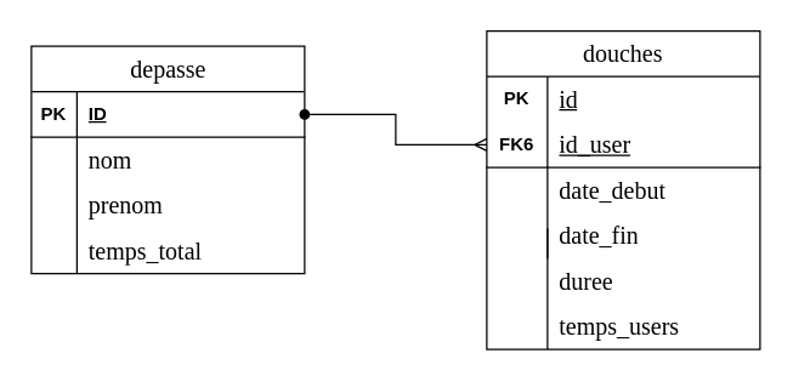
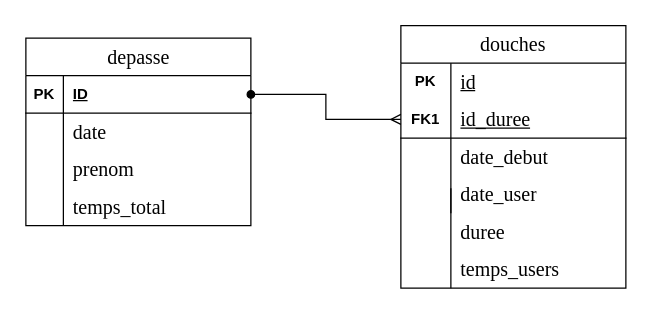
  <mxCell id="0" />
  <mxCell id="1" parent="0" />
  <mxCell id="2" value="&lt;span style=&quot;caret-color: rgb(0, 0, 0); font-family: -webkit-standard; font-size: medium; font-weight: 400; text-align: start; text-wrap: wrap;&quot;&gt;depasse&lt;/span&gt;" style="shape=table;startSize=30;container=1;collapsible=1;childLayout=tableLayout;fixedRows=1;rowLines=0;fontStyle=1;align=center;resizeLast=1;html=1;" vertex="1" parent="1"><mxGeometry x="20" y="30" width="180" height="150" as="geometry" /></mxCell>
  <mxCell id="3" value="" style="shape=tableRow;horizontal=0;startSize=0;swimlaneHead=0;swimlaneBody=0;fillColor=none;collapsible=0;dropTarget=0;points=[[0,0.5],[1,0.5]];portConstraint=eastwest;top=0;left=0;right=0;bottom=1;" vertex="1" parent="2"><mxGeometry y="30" width="180" height="30" as="geometry" /></mxCell>
  <mxCell id="4" value="PK" style="shape=partialRectangle;connectable=0;fillColor=none;top=0;left=0;bottom=0;right=0;fontStyle=1;overflow=hidden;whiteSpace=wrap;html=1;" vertex="1" parent="3"><mxGeometry width="30" height="30" as="geometry"><mxRectangle width="30" height="30" as="alternateBounds" /></mxGeometry></mxCell>
  <mxCell id="5" value="ID" style="shape=partialRectangle;connectable=0;fillColor=none;top=0;left=0;bottom=0;right=0;align=left;spacingLeft=6;fontStyle=5;overflow=hidden;whiteSpace=wrap;html=1;" vertex="1" parent="3"><mxGeometry x="30" width="150" height="30" as="geometry"><mxRectangle width="150" height="30" as="alternateBounds" /></mxGeometry></mxCell>
  <mxCell id="6" value="" style="shape=tableRow;horizontal=0;startSize=0;swimlaneHead=0;swimlaneBody=0;fillColor=none;collapsible=0;dropTarget=0;points=[[0,0.5],[1,0.5]];portConstraint=eastwest;top=0;left=0;right=0;bottom=0;" vertex="1" parent="2"><mxGeometry y="60" width="180" height="30" as="geometry" /></mxCell>
  <mxCell id="7" value="" style="shape=partialRectangle;connectable=0;fillColor=none;top=0;left=0;bottom=0;right=0;editable=1;overflow=hidden;whiteSpace=wrap;html=1;" vertex="1" parent="6"><mxGeometry width="30" height="30" as="geometry"><mxRectangle width="30" height="30" as="alternateBounds" /></mxGeometry></mxCell>
- <mxCell id="8" value="&lt;span style=&quot;caret-color: rgb(0, 0, 0); font-family: -webkit-standard; font-size: medium;&quot;&gt;nom&lt;/span&gt;" style="shape=partialRectangle;connectable=0;fillColor=none;top=0;left=0;bottom=0;right=0;align=left;spacingLeft=6;overflow=hidden;whiteSpace=wrap;html=1;" vertex="1" parent="6"><mxGeometry x="30" width="150" height="30" as="geometry"><mxRectangle width="150" height="30" as="alternateBounds" /></mxGeometry></mxCell>
+ <mxCell id="8" value="&lt;span style=&quot;caret-color: rgb(0, 0, 0); font-family: -webkit-standard; font-size: medium;&quot;&gt;date&lt;/span&gt;" style="shape=partialRectangle;connectable=0;fillColor=none;top=0;left=0;bottom=0;right=0;align=left;spacingLeft=6;overflow=hidden;whiteSpace=wrap;html=1;" vertex="1" parent="6"><mxGeometry x="30" width="150" height="30" as="geometry"><mxRectangle width="150" height="30" as="alternateBounds" /></mxGeometry></mxCell>
  <mxCell id="9" value="" style="shape=tableRow;horizontal=0;startSize=0;swimlaneHead=0;swimlaneBody=0;fillColor=none;collapsible=0;dropTarget=0;points=[[0,0.5],[1,0.5]];portConstraint=eastwest;top=0;left=0;right=0;bottom=0;" vertex="1" parent="2"><mxGeometry y="90" width="180" height="30" as="geometry" /></mxCell>
  <mxCell id="10" value="" style="shape=partialRectangle;connectable=0;fillColor=none;top=0;left=0;bottom=0;right=0;editable=1;overflow=hidden;whiteSpace=wrap;html=1;" vertex="1" parent="9"><mxGeometry width="30" height="30" as="geometry"><mxRectangle width="30" height="30" as="alternateBounds" /></mxGeometry></mxCell>
  <mxCell id="11" value="&lt;span style=&quot;caret-color: rgb(0, 0, 0); font-family: -webkit-standard; font-size: medium;&quot;&gt;prenom&lt;/span&gt;" style="shape=partialRectangle;connectable=0;fillColor=none;top=0;left=0;bottom=0;right=0;align=left;spacingLeft=6;overflow=hidden;whiteSpace=wrap;html=1;" vertex="1" parent="9"><mxGeometry x="30" width="150" height="30" as="geometry"><mxRectangle width="150" height="30" as="alternateBounds" /></mxGeometry></mxCell>
  <mxCell id="12" value="" style="shape=tableRow;horizontal=0;startSize=0;swimlaneHead=0;swimlaneBody=0;fillColor=none;collapsible=0;dropTarget=0;points=[[0,0.5],[1,0.5]];portConstraint=eastwest;top=0;left=0;right=0;bottom=0;" vertex="1" parent="2"><mxGeometry y="120" width="180" height="30" as="geometry" /></mxCell>
  <mxCell id="13" value="" style="shape=partialRectangle;connectable=0;fillColor=none;top=0;left=0;bottom=0;right=0;editable=1;overflow=hidden;whiteSpace=wrap;html=1;" vertex="1" parent="12"><mxGeometry width="30" height="30" as="geometry"><mxRectangle width="30" height="30" as="alternateBounds" /></mxGeometry></mxCell>
  <mxCell id="14" value="&lt;span style=&quot;caret-color: rgb(0, 0, 0); font-family: -webkit-standard; font-size: medium;&quot;&gt;temps_total&lt;/span&gt;" style="shape=partialRectangle;connectable=0;fillColor=none;top=0;left=0;bottom=0;right=0;align=left;spacingLeft=6;overflow=hidden;whiteSpace=wrap;html=1;" vertex="1" parent="12"><mxGeometry x="30" width="150" height="30" as="geometry"><mxRectangle width="150" height="30" as="alternateBounds" /></mxGeometry></mxCell>
  <mxCell id="15" value="&lt;span style=&quot;caret-color: rgb(0, 0, 0); font-family: -webkit-standard; font-size: medium; font-weight: 400; text-align: start;&quot;&gt;douches&lt;/span&gt;" style="shape=table;startSize=30;container=1;collapsible=1;childLayout=tableLayout;fixedRows=1;rowLines=0;fontStyle=1;align=center;resizeLast=1;html=1;whiteSpace=wrap;" vertex="1" parent="1"><mxGeometry x="320" y="20" width="180" height="210" as="geometry" /></mxCell>
  <mxCell id="16" value="" style="shape=tableRow;horizontal=0;startSize=0;swimlaneHead=0;swimlaneBody=0;fillColor=none;collapsible=0;dropTarget=0;points=[[0,0.5],[1,0.5]];portConstraint=eastwest;top=0;left=0;right=0;bottom=0;html=1;" vertex="1" parent="15"><mxGeometry y="30" width="180" height="30" as="geometry" /></mxCell>
  <mxCell id="17" value="PK" style="shape=partialRectangle;connectable=0;fillColor=none;top=0;left=0;bottom=0;right=0;fontStyle=1;overflow=hidden;html=1;whiteSpace=wrap;" vertex="1" parent="16"><mxGeometry width="40" height="30" as="geometry"><mxRectangle width="40" height="30" as="alternateBounds" /></mxGeometry></mxCell>
  <mxCell id="18" value="&lt;span style=&quot;caret-color: rgb(0, 0, 0); font-family: -webkit-standard; font-size: medium; font-weight: 400; text-decoration-line: none;&quot;&gt;id&lt;/span&gt;" style="shape=partialRectangle;connectable=0;fillColor=none;top=0;left=0;bottom=0;right=0;align=left;spacingLeft=6;fontStyle=5;overflow=hidden;html=1;whiteSpace=wrap;" vertex="1" parent="16"><mxGeometry x="40" width="140" height="30" as="geometry"><mxRectangle width="140" height="30" as="alternateBounds" /></mxGeometry></mxCell>
  <mxCell id="19" value="" style="shape=tableRow;horizontal=0;startSize=0;swimlaneHead=0;swimlaneBody=0;fillColor=none;collapsible=0;dropTarget=0;points=[[0,0.5],[1,0.5]];portConstraint=eastwest;top=0;left=0;right=0;bottom=1;html=1;" vertex="1" parent="15"><mxGeometry y="60" width="180" height="30" as="geometry" /></mxCell>
- <mxCell id="20" value="FK6" style="shape=partialRectangle;connectable=0;fillColor=none;top=0;left=0;bottom=0;right=0;fontStyle=1;overflow=hidden;html=1;whiteSpace=wrap;" vertex="1" parent="19"><mxGeometry width="40" height="30" as="geometry"><mxRectangle width="40" height="30" as="alternateBounds" /></mxGeometry></mxCell>
- <mxCell id="21" value="&lt;span style=&quot;caret-color: rgb(0, 0, 0); font-family: -webkit-standard; font-size: medium; font-weight: 400; text-decoration-line: none;&quot;&gt;id_user&lt;/span&gt;" style="shape=partialRectangle;connectable=0;fillColor=none;top=0;left=0;bottom=0;right=0;align=left;spacingLeft=6;fontStyle=5;overflow=hidden;html=1;whiteSpace=wrap;" vertex="1" parent="19"><mxGeometry x="40" width="140" height="30" as="geometry"><mxRectangle width="140" height="30" as="alternateBounds" /></mxGeometry></mxCell>
+ <mxCell id="20" value="FK1" style="shape=partialRectangle;connectable=0;fillColor=none;top=0;left=0;bottom=0;right=0;fontStyle=1;overflow=hidden;html=1;whiteSpace=wrap;" vertex="1" parent="19"><mxGeometry width="40" height="30" as="geometry"><mxRectangle width="40" height="30" as="alternateBounds" /></mxGeometry></mxCell>
+ <mxCell id="21" value="&lt;span style=&quot;caret-color: rgb(0, 0, 0); font-family: -webkit-standard; font-size: medium; font-weight: 400; text-decoration-line: none;&quot;&gt;id_duree&lt;/span&gt;" style="shape=partialRectangle;connectable=0;fillColor=none;top=0;left=0;bottom=0;right=0;align=left;spacingLeft=6;fontStyle=5;overflow=hidden;html=1;whiteSpace=wrap;" vertex="1" parent="19"><mxGeometry x="40" width="140" height="30" as="geometry"><mxRectangle width="140" height="30" as="alternateBounds" /></mxGeometry></mxCell>
  <mxCell id="22" value="" style="shape=tableRow;horizontal=0;startSize=0;swimlaneHead=0;swimlaneBody=0;fillColor=none;collapsible=0;dropTarget=0;points=[[0,0.5],[1,0.5]];portConstraint=eastwest;top=0;left=0;right=0;bottom=0;html=1;" vertex="1" parent="15"><mxGeometry y="90" width="180" height="30" as="geometry" /></mxCell>
  <mxCell id="23" value="" style="shape=partialRectangle;connectable=0;fillColor=none;top=0;left=0;bottom=0;right=0;editable=1;overflow=hidden;html=1;whiteSpace=wrap;" vertex="1" parent="22"><mxGeometry width="40" height="30" as="geometry"><mxRectangle width="40" height="30" as="alternateBounds" /></mxGeometry></mxCell>
  <mxCell id="24" value="&lt;span style=&quot;caret-color: rgb(0, 0, 0); font-family: -webkit-standard; font-size: medium;&quot;&gt;date_debut&lt;/span&gt;" style="shape=partialRectangle;connectable=0;fillColor=none;top=0;left=0;bottom=0;right=0;align=left;spacingLeft=6;overflow=hidden;html=1;whiteSpace=wrap;" vertex="1" parent="22"><mxGeometry x="40" width="140" height="30" as="geometry"><mxRectangle width="140" height="30" as="alternateBounds" /></mxGeometry></mxCell>
  <mxCell id="25" value="" style="shape=tableRow;horizontal=0;startSize=0;swimlaneHead=0;swimlaneBody=0;fillColor=none;collapsible=0;dropTarget=0;points=[[0,0.5],[1,0.5]];portConstraint=eastwest;top=0;left=0;right=0;bottom=0;html=1;" vertex="1" parent="15"><mxGeometry y="120" width="180" height="30" as="geometry" /></mxCell>
  <mxCell id="26" value="" style="shape=partialRectangle;connectable=0;fillColor=none;top=0;left=0;bottom=0;right=0;editable=1;overflow=hidden;html=1;whiteSpace=wrap;" vertex="1" parent="25"><mxGeometry width="40" height="30" as="geometry"><mxRectangle width="40" height="30" as="alternateBounds" /></mxGeometry></mxCell>
- <mxCell id="27" value="&lt;span style=&quot;caret-color: rgb(0, 0, 0); font-family: -webkit-standard; font-size: medium;&quot;&gt;date_fin&lt;/span&gt;" style="shape=partialRectangle;connectable=0;fillColor=none;top=0;left=0;bottom=0;right=0;align=left;spacingLeft=6;overflow=hidden;html=1;whiteSpace=wrap;" vertex="1" parent="25"><mxGeometry x="40" width="140" height="30" as="geometry"><mxRectangle width="140" height="30" as="alternateBounds" /></mxGeometry></mxCell>
+ <mxCell id="27" value="&lt;span style=&quot;caret-color: rgb(0, 0, 0); font-family: -webkit-standard; font-size: medium;&quot;&gt;date_user&lt;/span&gt;" style="shape=partialRectangle;connectable=0;fillColor=none;top=0;left=0;bottom=0;right=0;align=left;spacingLeft=6;overflow=hidden;html=1;whiteSpace=wrap;" vertex="1" parent="25"><mxGeometry x="40" width="140" height="30" as="geometry"><mxRectangle width="140" height="30" as="alternateBounds" /></mxGeometry></mxCell>
  <mxCell id="28" value="&lt;span style=&quot;caret-color: rgb(0, 0, 0); font-family: -webkit-standard; font-size: medium;&quot;&gt;duree&lt;/span&gt;" style="shape=partialRectangle;connectable=0;fillColor=none;top=0;left=0;bottom=0;right=0;align=left;spacingLeft=6;overflow=hidden;html=1;whiteSpace=wrap;" vertex="1" parent="1"><mxGeometry x="360" y="170" width="120" height="30" as="geometry"><mxRectangle width="120" height="30" as="alternateBounds" /></mxGeometry></mxCell>
  <mxCell id="29" value="&lt;span style=&quot;caret-color: rgb(0, 0, 0); font-family: -webkit-standard; font-size: medium;&quot;&gt;temps_users&lt;/span&gt;" style="shape=partialRectangle;connectable=0;fillColor=none;top=0;left=0;bottom=0;right=0;align=left;spacingLeft=6;overflow=hidden;html=1;whiteSpace=wrap;" vertex="1" parent="1"><mxGeometry x="360" y="200" width="120" height="30" as="geometry"><mxRectangle width="120" height="30" as="alternateBounds" /></mxGeometry></mxCell>
  <mxCell id="30" value="" style="line;strokeWidth=1;rotatable=0;dashed=0;labelPosition=right;align=left;verticalAlign=middle;spacingTop=0;spacingLeft=6;points=[];portConstraint=eastwest;direction=south;" vertex="1" parent="1"><mxGeometry x="355" y="150" width="10" height="80" as="geometry" /></mxCell>
  <mxCell id="31" style="edgeStyle=orthogonalEdgeStyle;rounded=0;orthogonalLoop=1;jettySize=auto;html=1;exitX=1;exitY=0.5;exitDx=0;exitDy=0;entryX=0;entryY=0.5;entryDx=0;entryDy=0;endArrow=ERmany;endFill=0;startArrow=oval;startFill=1;" edge="1" parent="1" source="3" target="19"><mxGeometry relative="1" as="geometry" /></mxCell>
